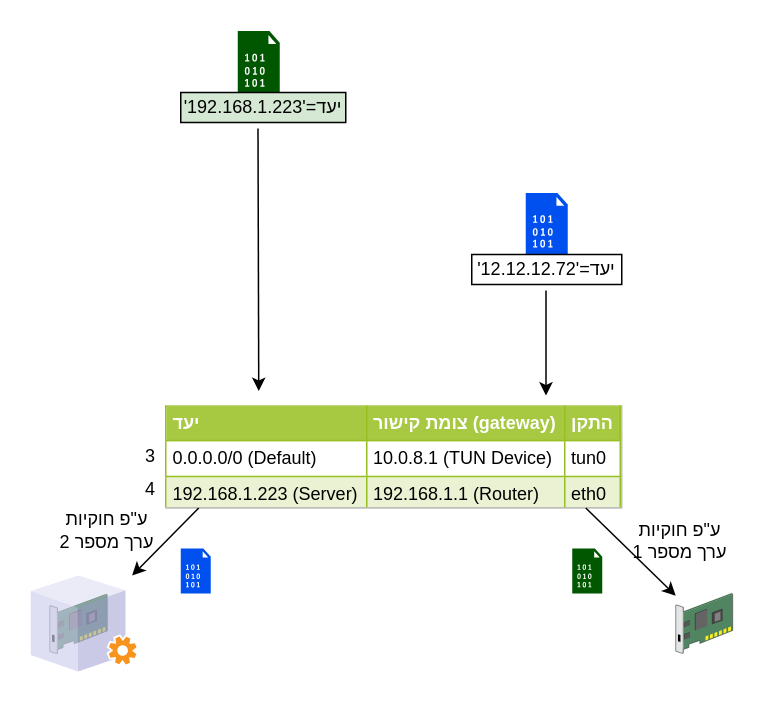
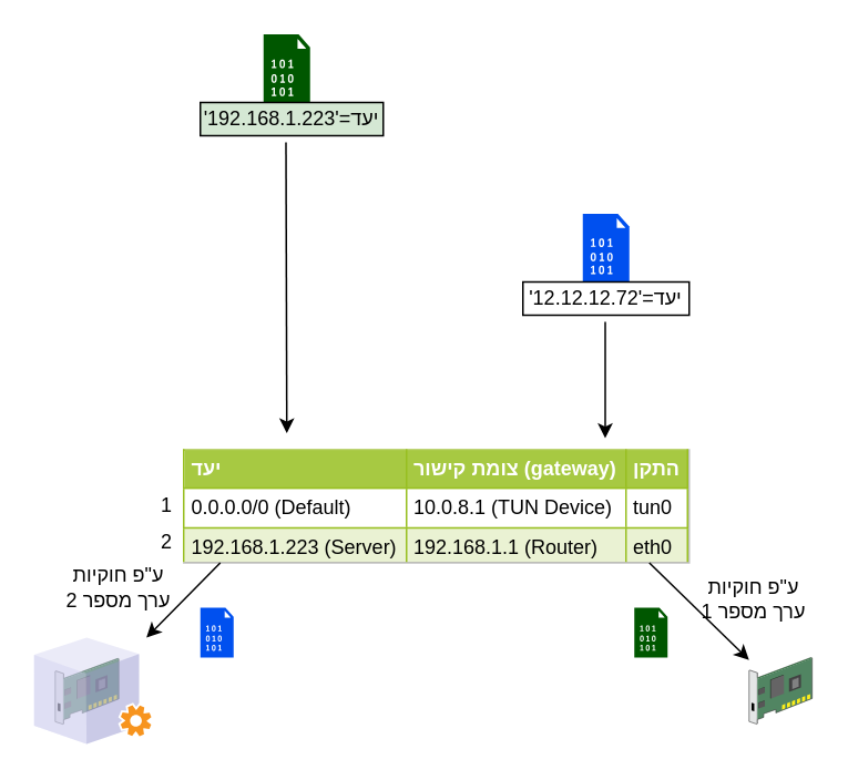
  <mxCell id="0" />
  <mxCell id="1" parent="0" />
  <mxCell id="2" value="" style="shadow=0;dashed=0;html=1;labelPosition=center;verticalLabelPosition=bottom;verticalAlign=top;align=center;outlineConnect=0;shape=mxgraph.veeam.3d.service_vnic;" parent="1" vertex="1"><mxGeometry x="20" y="383" width="72" height="64" as="geometry" /></mxCell>
  <mxCell id="3" value="" style="shadow=0;dashed=0;html=1;labelPosition=center;verticalLabelPosition=bottom;verticalAlign=top;align=center;outlineConnect=0;shape=mxgraph.veeam.3d.network_card;" parent="1" vertex="1"><mxGeometry x="450" y="395" width="38" height="40" as="geometry" /></mxCell>
  <mxCell id="4" value="&lt;table border=&quot;1&quot; width=&quot;100%&quot; cellpadding=&quot;4&quot; style=&quot;width: 100% ; height: 100% ; border-collapse: collapse&quot;&gt;&lt;tbody&gt;&lt;tr style=&quot;background-color: #a7c942 ; color: #ffffff ; border: 1px solid #98bf21&quot;&gt;&lt;th align=&quot;left&quot;&gt;יעד&lt;/th&gt;&lt;th align=&quot;left&quot;&gt;צומת קישור (gateway)&lt;/th&gt;&lt;th align=&quot;left&quot;&gt;התקן&lt;/th&gt;&lt;/tr&gt;&lt;tr style=&quot;border: 1px solid #98bf21&quot;&gt;&lt;td&gt;0.0.0.0/0 (Default)&lt;/td&gt;&lt;td&gt;10.0.8.1 (TUN Device)&lt;/td&gt;&lt;td&gt;tun0&lt;/td&gt;&lt;/tr&gt;&lt;tr style=&quot;background-color: #eaf2d3 ; border: 1px solid #98bf21&quot;&gt;&lt;td&gt;192.168.1.223 (Server)&lt;/td&gt;&lt;td&gt;192.168.1.1 (Router)&lt;/td&gt;&lt;td&gt;eth0&lt;/td&gt;&lt;/tr&gt;&lt;tr style=&quot;border: 1px solid #98bf21&quot;&gt;&lt;td&gt;&lt;/td&gt;&lt;td&gt;&lt;/td&gt;&lt;td&gt;&lt;br&gt;&lt;/td&gt;&lt;/tr&gt;&lt;tr style=&quot;background-color: #eaf2d3 ; border: 1px solid #98bf21&quot;&gt;&lt;td&gt;&lt;br&gt;&lt;/td&gt;&lt;td&gt;&lt;/td&gt;&lt;td&gt;&lt;br&gt;&lt;/td&gt;&lt;/tr&gt;&lt;/tbody&gt;&lt;/table&gt;" style="text;html=1;strokeColor=#c0c0c0;overflow=fill;rounded=0;labelBackgroundColor=#ffffff;sketch=0;fillColor=#000000;gradientColor=#000000;spacingTop=0;labelBorderColor=none;" parent="1" vertex="1"><mxGeometry x="110" y="270" width="304" height="68" as="geometry" /></mxCell>
  <mxCell id="5" value="" style="pointerEvents=1;shadow=0;dashed=0;html=1;strokeColor=#001DBC;fillColor=#0050ef;labelPosition=center;verticalLabelPosition=bottom;verticalAlign=top;align=center;outlineConnect=0;shape=mxgraph.veeam2.data_file;fontColor=#ffffff;" parent="1" vertex="1"><mxGeometry x="350" y="128" width="28" height="42" as="geometry" /></mxCell>
  <mxCell id="6" value="" style="endArrow=classic;html=1;" parent="1" edge="1"><mxGeometry width="50" height="50" relative="1" as="geometry"><mxPoint x="363.5" y="193" as="sourcePoint" /><mxPoint x="363.5" y="263" as="targetPoint" /></mxGeometry></mxCell>
  <mxCell id="7" value="'יעד='12.12.12.72&lt;br&gt;" style="rounded=0;whiteSpace=wrap;html=1;" parent="1" vertex="1"><mxGeometry x="314" y="169" width="100" height="20" as="geometry" /></mxCell>
  <mxCell id="8" value="" style="pointerEvents=1;shadow=0;dashed=0;html=1;strokeColor=#005700;labelPosition=center;verticalLabelPosition=bottom;verticalAlign=top;align=center;outlineConnect=0;shape=mxgraph.veeam2.data_file;fontColor=#ffffff;fillColor=#005700;" parent="1" vertex="1"><mxGeometry x="158" y="20" width="28" height="43" as="geometry" /></mxCell>
  <mxCell id="9" value="" style="endArrow=classic;html=1;" parent="1" edge="1"><mxGeometry width="50" height="50" relative="1" as="geometry"><mxPoint x="171.5" y="85" as="sourcePoint" /><mxPoint x="172" y="260" as="targetPoint" /></mxGeometry></mxCell>
  <mxCell id="10" value="'יעד='192.168.1.223" style="rounded=0;whiteSpace=wrap;html=1;fillColor=#d5e8d4;" parent="1" vertex="1"><mxGeometry x="120" y="61" width="110" height="20" as="geometry" /></mxCell>
  <mxCell id="11" value="" style="pointerEvents=1;shadow=0;dashed=0;html=1;strokeColor=#005700;labelPosition=center;verticalLabelPosition=bottom;verticalAlign=top;align=center;outlineConnect=0;shape=mxgraph.veeam2.data_file;fontColor=#ffffff;fillColor=#005700;" parent="1" vertex="1"><mxGeometry x="381" y="365" width="20" height="30" as="geometry" /></mxCell>
  <mxCell id="12" value="" style="endArrow=classic;html=1;" parent="1" target="3" edge="1"><mxGeometry width="50" height="50" relative="1" as="geometry"><mxPoint x="390" y="338" as="sourcePoint" /><mxPoint x="432" y="398" as="targetPoint" /></mxGeometry></mxCell>
- <mxCell id="13" value="3" style="text;html=1;strokeColor=none;fillColor=none;align=center;verticalAlign=middle;whiteSpace=wrap;rounded=0;" parent="1" vertex="1"><mxGeometry x="80" y="294" width="40" height="20" as="geometry" /></mxCell>
- <mxCell id="14" value="4" style="text;html=1;strokeColor=none;fillColor=none;align=center;verticalAlign=middle;whiteSpace=wrap;rounded=0;" parent="1" vertex="1"><mxGeometry x="80" y="316" width="40" height="20" as="geometry" /></mxCell>
+ <mxCell id="13" value="1" style="text;html=1;strokeColor=none;fillColor=none;align=center;verticalAlign=middle;whiteSpace=wrap;rounded=0;" parent="1" vertex="1"><mxGeometry x="80" y="294" width="40" height="20" as="geometry" /></mxCell>
+ <mxCell id="14" value="2" style="text;html=1;strokeColor=none;fillColor=none;align=center;verticalAlign=middle;whiteSpace=wrap;rounded=0;" parent="1" vertex="1"><mxGeometry x="80" y="316" width="40" height="20" as="geometry" /></mxCell>
  <mxCell id="15" value="ע&quot;פ חוקיות ערך מספר 1" style="text;html=1;strokeColor=none;fillColor=none;align=center;verticalAlign=middle;whiteSpace=wrap;rounded=0;" parent="1" vertex="1"><mxGeometry x="418" y="350" width="70" height="20" as="geometry" /></mxCell>
  <mxCell id="16" value="" style="pointerEvents=1;shadow=0;dashed=0;html=1;strokeColor=#005700;labelPosition=center;verticalLabelPosition=bottom;verticalAlign=top;align=center;outlineConnect=0;shape=mxgraph.veeam2.data_file;fontColor=#ffffff;fillColor=#0050EF;" parent="1" vertex="1"><mxGeometry x="120" y="365" width="20" height="30" as="geometry" /></mxCell>
  <mxCell id="17" value="" style="endArrow=classic;html=1;" parent="1" target="2" edge="1"><mxGeometry width="50" height="50" relative="1" as="geometry"><mxPoint x="132" y="338" as="sourcePoint" /><mxPoint x="100" y="390" as="targetPoint" /></mxGeometry></mxCell>
  <mxCell id="18" value="ע&quot;פ חוקיות ערך מספר 2" style="text;html=1;strokeColor=none;fillColor=none;align=center;verticalAlign=middle;whiteSpace=wrap;rounded=0;" parent="1" vertex="1"><mxGeometry x="36" y="343" width="70" height="20" as="geometry" /></mxCell>
